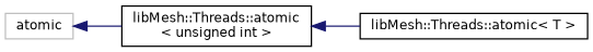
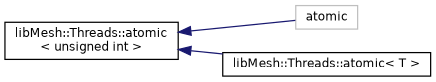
  digraph {
    rankdir=LR
    node [color=black fillcolor=white fontname=Helvetica fontsize=10 shape=record style=filled]
    edge [color=midnightblue dir=back fontname=Helvetica fontsize=10 labelfontname=Helvetica labelfontsize=10 style=solid]
    n1 [color=grey75 height=0.2 label=atomic width=0.4]
    n2 [height=0.2 label="libMesh::Threads::atomic\l\< unsigned int \>" width=0.4]
    n3 [height=0.2 label="libMesh::Threads::atomic\< T \>" width=0.4]
-   n1 -> n2
+   n2 -> n1
    n2 -> n3
  }
